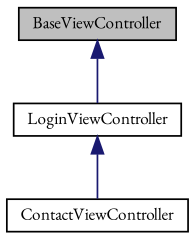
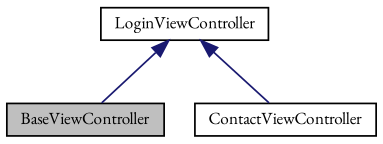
  digraph {
    fontname="EB Garamond"
    node [color=black fillcolor=white fontname="EB Garamond" fontsize=10 shape=record style=filled]
    edge [color=midnightblue dir=back fontname="EB Garamond" fontsize=10 labelfontname=Helvetica labelfontsize=10 style=solid]
    n1 [fillcolor=grey75 fontcolor=black height=0.2 label=BaseViewController width=0.4]
    n2 [height=0.2 label=LoginViewController width=0.4]
    n3 [height=0.2 label=ContactViewController width=0.4]
-   n1 -> n2
+   n2 -> n1
    n2 -> n3
  }
